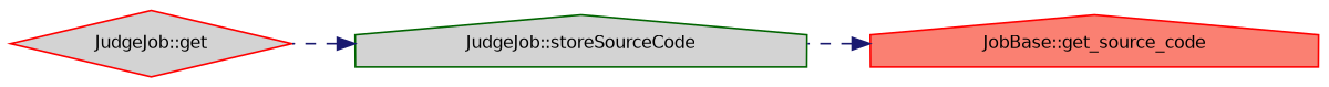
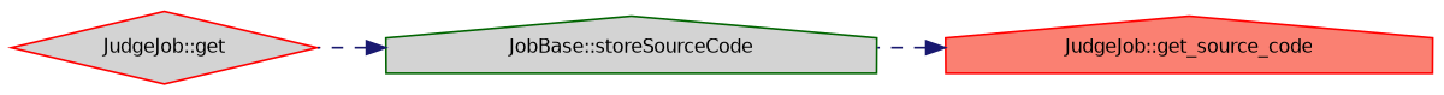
  digraph {
    rankdir=RL
    node [color=red fillcolor=lightgrey fontname=Helvetica fontsize=10 shape=house style=filled]
    edge [color=midnightblue dir=back fontname=Helvetica fontsize=10 labelfontname=Helvetica labelfontsize=10 style=dashed]
-   n1 [fillcolor=salmon fontcolor=black height=0.2 label="JobBase::get_source_code" width=0.4]
-   n2 [color=darkgreen height=0.2 label="JudgeJob::storeSourceCode" width=0.4]
+   n1 [fillcolor=salmon fontcolor=black height=0.2 label="JudgeJob::get_source_code" width=0.4]
+   n2 [color=darkgreen height=0.2 label="JobBase::storeSourceCode" width=0.4]
    n3 [height=0.2 label="JudgeJob::get" shape=diamond width=0.4]
    n1 -> n2
    n2 -> n3
  }
